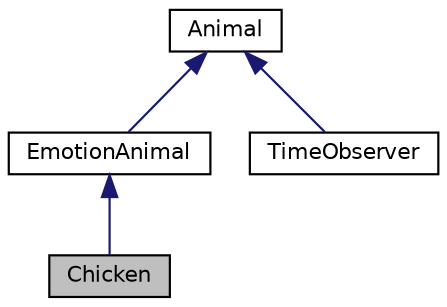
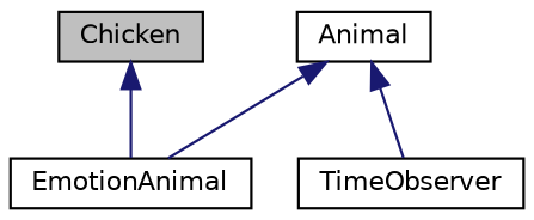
  digraph {
    node [color=black fillcolor=white fontname=Helvetica fontsize=10 shape=record style=filled]
    edge [color=midnightblue dir=back fontname=Helvetica fontsize=10 labelfontname=Helvetica labelfontsize=10 style=solid]
    n1 [fillcolor=grey75 fontcolor=black height=0.2 label=Chicken width=0.4]
    n2 [height=0.2 label=EmotionAnimal width=0.4]
    n3 [height=0.2 label=Animal width=0.4]
    n4 [height=0.2 label=TimeObserver width=0.4]
-   n2 -> n1
+   n1 -> n2
    n3 -> n2
    n3 -> n4
  }
